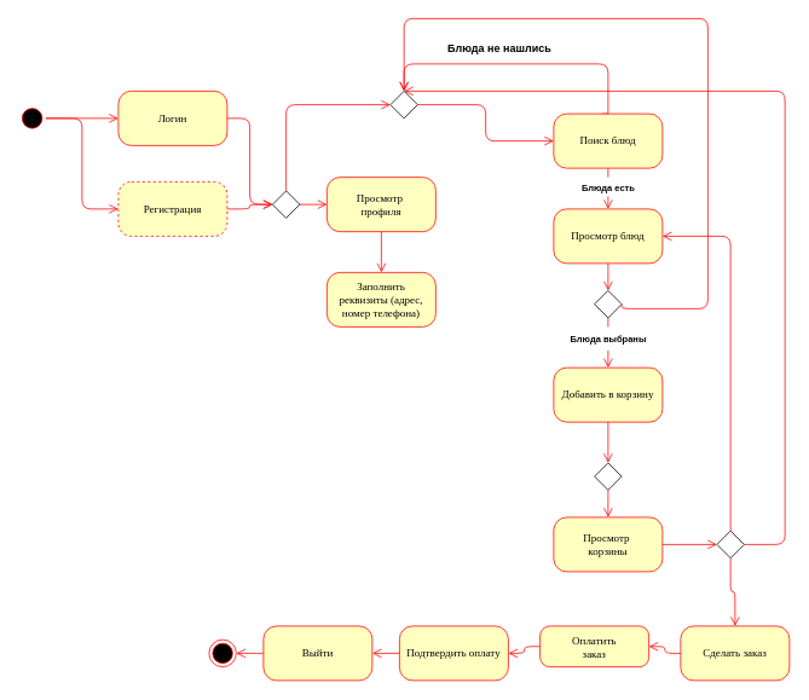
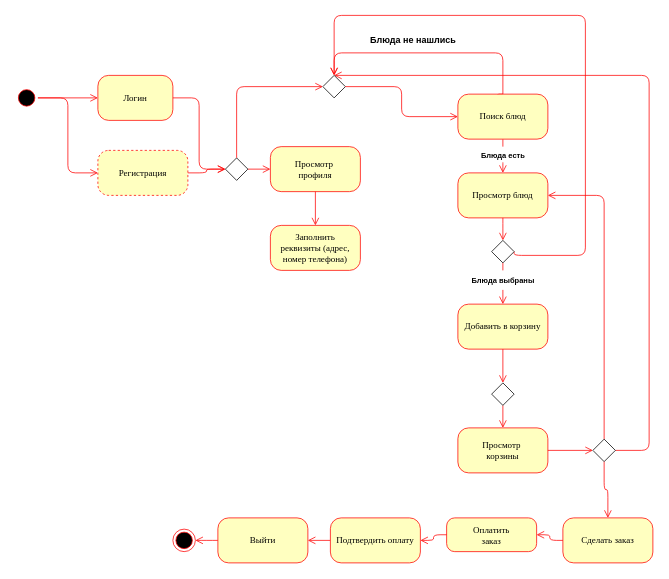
  <mxCell id="0" />
  <mxCell id="1" parent="0" />
  <mxCell id="2" value="" style="ellipse;html=1;shape=startState;fillColor=#000000;strokeColor=#ff0000;rounded=1;shadow=0;comic=0;labelBackgroundColor=none;fontFamily=Verdana;fontSize=12;fontColor=#000000;align=center;direction=south;" parent="1" vertex="1"><mxGeometry x="20" y="115" width="30" height="30" as="geometry" /></mxCell>
  <mxCell id="3" value="Регистрация" style="rounded=1;whiteSpace=wrap;html=1;arcSize=24;fillColor=#ffffc0;strokeColor=#ff0000;shadow=0;comic=0;labelBackgroundColor=none;fontFamily=Verdana;fontSize=12;fontColor=#000000;align=center;dashed=1;" parent="1" vertex="1"><mxGeometry x="130" y="200" width="120" height="60" as="geometry" /></mxCell>
- <mxCell id="4" value="Логин" style="rounded=1;whiteSpace=wrap;html=1;arcSize=24;fillColor=#ffffc0;strokeColor=#ff0000;shadow=0;comic=0;labelBackgroundColor=none;fontFamily=Verdana;fontSize=12;fontColor=#000000;align=center;" parent="1" vertex="1"><mxGeometry x="130" y="100" width="120" height="60" as="geometry" /></mxCell>
+ <mxCell id="4" value="Логин" style="rounded=1;whiteSpace=wrap;html=1;arcSize=24;fillColor=#ffffc0;strokeColor=#ff0000;shadow=0;comic=0;labelBackgroundColor=none;fontFamily=Verdana;fontSize=12;fontColor=#000000;align=center;" parent="1" vertex="1"><mxGeometry x="130" y="100" width="100" height="60" as="geometry" /></mxCell>
  <mxCell id="5" style="edgeStyle=orthogonalEdgeStyle;html=1;labelBackgroundColor=none;endArrow=open;endSize=8;strokeColor=#ff0000;fontFamily=Verdana;fontSize=12;align=left;entryX=0.5;entryY=0;entryDx=0;entryDy=0;exitX=1;exitY=0.5;exitDx=0;exitDy=0;" parent="1" source="33" target="21" edge="1"><mxGeometry relative="1" as="geometry"><mxPoint x="760" y="380" as="sourcePoint" /><mxPoint x="450" y="130" as="targetPoint" /><Array as="points"><mxPoint x="685" y="340" /><mxPoint x="780" y="340" /><mxPoint x="780" y="20" /><mxPoint x="445" y="20" /></Array></mxGeometry></mxCell>
  <mxCell id="6" value="&lt;div&gt;Просмотр&amp;nbsp;&lt;/div&gt;&lt;div&gt;профиля&lt;/div&gt;" style="rounded=1;whiteSpace=wrap;html=1;arcSize=24;fillColor=#ffffc0;strokeColor=#ff0000;shadow=0;comic=0;labelBackgroundColor=none;fontFamily=Verdana;fontSize=12;fontColor=#000000;align=center;" parent="1" vertex="1"><mxGeometry x="360" y="195" width="120" height="60" as="geometry" /></mxCell>
  <mxCell id="7" style="edgeStyle=elbowEdgeStyle;html=1;exitX=0.5;exitY=1;labelBackgroundColor=none;endArrow=open;endSize=8;strokeColor=#ff0000;fontFamily=Verdana;fontSize=12;align=left;exitDx=0;exitDy=0;entryX=0.5;entryY=0;entryDx=0;entryDy=0;" parent="1" source="25" target="8" edge="1"><mxGeometry relative="1" as="geometry"><mxPoint x="710" y="238" as="targetPoint" /></mxGeometry></mxCell>
  <mxCell id="8" value="Просмотр блюд" style="rounded=1;whiteSpace=wrap;html=1;arcSize=24;fillColor=#ffffc0;strokeColor=#ff0000;shadow=0;comic=0;labelBackgroundColor=none;fontFamily=Verdana;fontSize=12;fontColor=#000000;align=center;" parent="1" vertex="1"><mxGeometry x="610" y="230" width="120" height="60" as="geometry" /></mxCell>
  <mxCell id="9" style="edgeStyle=elbowEdgeStyle;html=1;labelBackgroundColor=none;endArrow=open;endSize=8;strokeColor=#ff0000;fontFamily=Verdana;fontSize=12;align=left;entryX=0.5;entryY=0;entryDx=0;entryDy=0;exitX=0.5;exitY=1;exitDx=0;exitDy=0;" parent="1" source="33" target="31" edge="1"><mxGeometry relative="1" as="geometry"><mxPoint x="670" y="475" as="sourcePoint" /></mxGeometry></mxCell>
  <mxCell id="10" style="edgeStyle=orthogonalEdgeStyle;html=1;labelBackgroundColor=none;endArrow=open;endSize=8;strokeColor=#ff0000;fontFamily=Verdana;fontSize=12;align=left;" parent="1" source="2" target="4" edge="1"><mxGeometry relative="1" as="geometry" /></mxCell>
  <mxCell id="11" style="edgeStyle=orthogonalEdgeStyle;html=1;entryX=0;entryY=0.5;labelBackgroundColor=none;endArrow=open;endSize=8;strokeColor=#ff0000;fontFamily=Verdana;fontSize=12;align=left;entryDx=0;entryDy=0;" parent="1" source="2" target="3" edge="1"><mxGeometry relative="1" as="geometry"><Array as="points"><mxPoint x="90" y="130" /><mxPoint x="90" y="230" /></Array></mxGeometry></mxCell>
  <mxCell id="12" style="edgeStyle=orthogonalEdgeStyle;html=1;exitX=1;exitY=0.5;labelBackgroundColor=none;endArrow=open;endSize=8;strokeColor=#ff0000;fontFamily=Verdana;fontSize=12;align=left;entryX=0;entryY=0.5;entryDx=0;entryDy=0;" parent="1" source="20" target="6" edge="1"><mxGeometry relative="1" as="geometry"><mxPoint x="280" y="210" as="targetPoint" /></mxGeometry></mxCell>
  <mxCell id="13" style="edgeStyle=orthogonalEdgeStyle;html=1;exitX=0.5;exitY=0;entryX=1;entryY=0.75;labelBackgroundColor=none;endArrow=open;endSize=8;strokeColor=#ff0000;fontFamily=Verdana;fontSize=12;align=left;" parent="1" source="25" edge="1"><mxGeometry relative="1" as="geometry"><mxPoint x="660" y="210" as="sourcePoint" /><mxPoint x="710" y="160" as="targetPoint" /><Array as="points"><mxPoint x="660" y="180" /><mxPoint x="720" y="180" /><mxPoint x="720" y="160" /></Array></mxGeometry></mxCell>
  <mxCell id="14" style="edgeStyle=orthogonalEdgeStyle;html=1;entryX=0.5;entryY=0;labelBackgroundColor=none;endArrow=open;endSize=8;strokeColor=#ff0000;fontFamily=Verdana;fontSize=12;align=left;entryDx=0;entryDy=0;exitX=0.5;exitY=0;exitDx=0;exitDy=0;" parent="1" source="25" target="21" edge="1"><mxGeometry relative="1" as="geometry"><mxPoint x="640" y="60" as="sourcePoint" /><mxPoint x="310" y="210" as="targetPoint" /><Array as="points"><mxPoint x="670" y="70" /><mxPoint x="445" y="70" /></Array></mxGeometry></mxCell>
  <mxCell id="15" style="edgeStyle=elbowEdgeStyle;html=1;labelBackgroundColor=none;endArrow=open;endSize=8;strokeColor=#ff0000;fontFamily=Verdana;fontSize=12;align=left;exitX=1;exitY=0.5;exitDx=0;exitDy=0;entryX=0.5;entryY=0;entryDx=0;entryDy=0;" parent="1" source="37" target="21" edge="1"><mxGeometry relative="1" as="geometry"><mxPoint x="825" y="590" as="sourcePoint" /><mxPoint x="480" y="40" as="targetPoint" /><Array as="points"><mxPoint x="865" y="340" /></Array></mxGeometry></mxCell>
  <mxCell id="16" style="edgeStyle=elbowEdgeStyle;html=1;labelBackgroundColor=none;endArrow=open;endSize=8;strokeColor=#ff0000;fontFamily=Verdana;fontSize=12;align=left;entryX=1;entryY=0.5;entryDx=0;entryDy=0;exitX=0;exitY=0.5;exitDx=0;exitDy=0;" parent="1" source="42" target="43" edge="1"><mxGeometry relative="1" as="geometry"><mxPoint x="170" y="465" as="sourcePoint" /><mxPoint x="210" y="350" as="targetPoint" /></mxGeometry></mxCell>
  <mxCell id="17" style="edgeStyle=elbowEdgeStyle;html=1;labelBackgroundColor=none;endArrow=open;endSize=8;strokeColor=#ff0000;fontFamily=Verdana;fontSize=12;align=left;exitX=0.5;exitY=1;exitDx=0;exitDy=0;entryX=0.5;entryY=0;entryDx=0;entryDy=0;" parent="1" source="6" target="28" edge="1"><mxGeometry relative="1" as="geometry"><mxPoint x="200" y="495" as="sourcePoint" /><mxPoint x="119.412" y="475" as="targetPoint" /></mxGeometry></mxCell>
  <mxCell id="18" value="" style="edgeStyle=orthogonalEdgeStyle;html=1;labelBackgroundColor=none;endArrow=open;endSize=8;strokeColor=#ff0000;fontFamily=Verdana;fontSize=12;align=left;entryX=0;entryY=0.5;entryDx=0;entryDy=0;" edge="1" parent="1" source="4" target="20"><mxGeometry relative="1" as="geometry"><Array as="points" /><mxPoint x="250" y="130" as="sourcePoint" /><mxPoint x="380" y="220" as="targetPoint" /></mxGeometry></mxCell>
  <mxCell id="19" value="" style="edgeStyle=orthogonalEdgeStyle;html=1;exitX=1;exitY=0.5;labelBackgroundColor=none;endArrow=open;endSize=8;strokeColor=#ff0000;fontFamily=Verdana;fontSize=12;align=left;entryX=0;entryY=0.5;entryDx=0;entryDy=0;" edge="1" parent="1" source="3" target="20"><mxGeometry relative="1" as="geometry"><mxPoint x="250" y="230" as="sourcePoint" /><mxPoint x="380" y="220" as="targetPoint" /></mxGeometry></mxCell>
  <mxCell id="20" value="" style="rhombus;whiteSpace=wrap;html=1;" vertex="1" parent="1"><mxGeometry x="300" y="210" width="30" height="30" as="geometry" /></mxCell>
  <mxCell id="21" value="" style="rhombus;whiteSpace=wrap;html=1;" vertex="1" parent="1"><mxGeometry x="430" y="100" width="30" height="30" as="geometry" /></mxCell>
  <mxCell id="22" style="edgeStyle=orthogonalEdgeStyle;html=1;exitX=0.5;exitY=0;entryX=0;entryY=0.5;labelBackgroundColor=none;endArrow=open;endSize=8;strokeColor=#ff0000;fontFamily=Verdana;fontSize=12;align=left;entryDx=0;entryDy=0;exitDx=0;exitDy=0;" edge="1" parent="1" source="20" target="21"><mxGeometry relative="1" as="geometry"><mxPoint x="490" y="220" as="sourcePoint" /><mxPoint x="680" y="300" as="targetPoint" /></mxGeometry></mxCell>
  <mxCell id="23" style="edgeStyle=orthogonalEdgeStyle;html=1;exitX=1;exitY=0.5;entryX=0;entryY=0.5;labelBackgroundColor=none;endArrow=open;endSize=8;strokeColor=#ff0000;fontFamily=Verdana;fontSize=12;align=left;exitDx=0;exitDy=0;entryDx=0;entryDy=0;" edge="1" parent="1" source="21" target="25"><mxGeometry relative="1" as="geometry"><mxPoint x="540" y="145" as="sourcePoint" /><mxPoint x="730" y="225" as="targetPoint" /></mxGeometry></mxCell>
  <mxCell id="24" value="" style="edgeStyle=orthogonalEdgeStyle;html=1;entryX=0.5;entryY=0;labelBackgroundColor=none;endArrow=open;endSize=8;strokeColor=#ff0000;fontFamily=Verdana;fontSize=12;align=left;entryDx=0;entryDy=0;exitX=0.5;exitY=1;exitDx=0;exitDy=0;" edge="1" parent="1" source="36" target="30"><mxGeometry relative="1" as="geometry"><mxPoint x="590" y="550" as="sourcePoint" /><mxPoint x="510" y="420" as="targetPoint" /></mxGeometry></mxCell>
  <mxCell id="25" value="Поиск блюд" style="rounded=1;whiteSpace=wrap;html=1;arcSize=24;fillColor=#ffffc0;strokeColor=#ff0000;shadow=0;comic=0;labelBackgroundColor=none;fontFamily=Verdana;fontSize=12;fontColor=#000000;align=center;" parent="1" vertex="1"><mxGeometry x="610" y="125" width="120" height="60" as="geometry" /></mxCell>
  <mxCell id="26" value="&lt;div&gt;&lt;font style=&quot;font-size: 10px;&quot;&gt;Блюда есть&lt;/font&gt;&lt;br&gt;&lt;/div&gt;" style="text;align=center;fontStyle=1;verticalAlign=middle;spacingLeft=3;spacingRight=3;strokeColor=none;rotatable=0;points=[[0,0.5],[1,0.5]];portConstraint=eastwest;html=1;fillColor=#FFFFFF;" vertex="1" parent="1"><mxGeometry x="645" y="195" width="50" height="21" as="geometry" /></mxCell>
  <mxCell id="27" value="Блюда не нашлись" style="text;align=center;fontStyle=1;verticalAlign=middle;spacingLeft=3;spacingRight=3;strokeColor=none;rotatable=0;points=[[0,0.5],[1,0.5]];portConstraint=eastwest;html=1;" vertex="1" parent="1"><mxGeometry x="510" y="40" width="80" height="26" as="geometry" /></mxCell>
  <mxCell id="28" value="&lt;div&gt;Заполнить &lt;br&gt;&lt;/div&gt;&lt;div&gt;реквизиты (адрес, номер телефона)&lt;br&gt;&lt;/div&gt;" style="rounded=1;whiteSpace=wrap;html=1;arcSize=24;fillColor=#ffffc0;strokeColor=#ff0000;shadow=0;comic=0;labelBackgroundColor=none;fontFamily=Verdana;fontSize=12;fontColor=#000000;align=center;" vertex="1" parent="1"><mxGeometry x="360" y="300" width="120" height="60" as="geometry" /></mxCell>
  <mxCell id="29" value="Сделать заказ" style="rounded=1;whiteSpace=wrap;html=1;arcSize=24;fillColor=#ffffc0;strokeColor=#ff0000;shadow=0;comic=0;labelBackgroundColor=none;fontFamily=Verdana;fontSize=12;fontColor=#000000;align=center;" vertex="1" parent="1"><mxGeometry x="750" y="690" width="120" height="60" as="geometry" /></mxCell>
  <mxCell id="30" value="&lt;div&gt;Просмотр&amp;nbsp;&lt;/div&gt;&lt;div&gt;корзины&lt;/div&gt;" style="rounded=1;whiteSpace=wrap;html=1;arcSize=24;fillColor=#ffffc0;strokeColor=#ff0000;shadow=0;comic=0;labelBackgroundColor=none;fontFamily=Verdana;fontSize=12;fontColor=#000000;align=center;" vertex="1" parent="1"><mxGeometry x="610" y="570" width="120" height="60" as="geometry" /></mxCell>
  <mxCell id="31" value="Добавить в корзину" style="rounded=1;whiteSpace=wrap;html=1;arcSize=24;fillColor=#ffffc0;strokeColor=#ff0000;shadow=0;comic=0;labelBackgroundColor=none;fontFamily=Verdana;fontSize=12;fontColor=#000000;align=center;" vertex="1" parent="1"><mxGeometry x="610" y="405" width="120" height="60" as="geometry" /></mxCell>
  <mxCell id="32" value="" style="edgeStyle=elbowEdgeStyle;html=1;labelBackgroundColor=none;endArrow=open;endSize=8;strokeColor=#ff0000;fontFamily=Verdana;fontSize=12;align=left;entryX=0.5;entryY=0;entryDx=0;entryDy=0;exitX=0.5;exitY=1;exitDx=0;exitDy=0;" edge="1" parent="1" source="8" target="33"><mxGeometry relative="1" as="geometry"><mxPoint x="670" y="280" as="sourcePoint" /><mxPoint x="670" y="405" as="targetPoint" /></mxGeometry></mxCell>
  <mxCell id="33" value="" style="rhombus;whiteSpace=wrap;html=1;" vertex="1" parent="1"><mxGeometry x="655" y="320" width="30" height="30" as="geometry" /></mxCell>
  <mxCell id="34" value="&lt;font style=&quot;font-size: 10px;&quot;&gt;Блюда выбраны&lt;/font&gt;" style="text;align=center;fontStyle=1;verticalAlign=middle;spacingLeft=3;spacingRight=3;strokeColor=none;rotatable=0;points=[[0,0.5],[1,0.5]];portConstraint=eastwest;html=1;shadow=0;fillColor=#FFFFFF;" vertex="1" parent="1"><mxGeometry x="620" y="360" width="100" height="26" as="geometry" /></mxCell>
  <mxCell id="35" value="" style="edgeStyle=orthogonalEdgeStyle;html=1;entryX=0.5;entryY=0;labelBackgroundColor=none;endArrow=open;endSize=8;strokeColor=#ff0000;fontFamily=Verdana;fontSize=12;align=left;entryDx=0;entryDy=0;exitX=0.5;exitY=1;exitDx=0;exitDy=0;" edge="1" parent="1" source="31" target="36"><mxGeometry relative="1" as="geometry"><mxPoint x="670" y="465" as="sourcePoint" /><mxPoint x="670" y="600" as="targetPoint" /></mxGeometry></mxCell>
  <mxCell id="36" value="" style="rhombus;whiteSpace=wrap;html=1;" vertex="1" parent="1"><mxGeometry x="655" y="510" width="30" height="30" as="geometry" /></mxCell>
  <mxCell id="37" value="" style="rhombus;whiteSpace=wrap;html=1;" vertex="1" parent="1"><mxGeometry x="790" y="585" width="30" height="30" as="geometry" /></mxCell>
  <mxCell id="38" value="" style="edgeStyle=orthogonalEdgeStyle;html=1;labelBackgroundColor=none;endArrow=open;endSize=8;strokeColor=#ff0000;fontFamily=Verdana;fontSize=12;align=left;exitX=0.5;exitY=1;exitDx=0;exitDy=0;" edge="1" parent="1" source="37" target="29"><mxGeometry relative="1" as="geometry"><mxPoint x="479.17" y="460" as="sourcePoint" /><mxPoint x="479.17" y="520" as="targetPoint" /></mxGeometry></mxCell>
  <mxCell id="39" value="" style="edgeStyle=orthogonalEdgeStyle;html=1;entryX=0;entryY=0.5;labelBackgroundColor=none;endArrow=open;endSize=8;strokeColor=#ff0000;fontFamily=Verdana;fontSize=12;align=left;entryDx=0;entryDy=0;exitX=1;exitY=0.5;exitDx=0;exitDy=0;" edge="1" parent="1" source="30" target="37"><mxGeometry relative="1" as="geometry"><mxPoint x="520" y="430" as="sourcePoint" /><mxPoint x="520" y="490" as="targetPoint" /></mxGeometry></mxCell>
  <mxCell id="40" value="" style="edgeStyle=orthogonalEdgeStyle;html=1;entryX=1;entryY=0.5;labelBackgroundColor=none;endArrow=open;endSize=8;strokeColor=#ff0000;fontFamily=Verdana;fontSize=12;align=left;entryDx=0;entryDy=0;exitX=0.5;exitY=0;exitDx=0;exitDy=0;" edge="1" parent="1" source="37" target="8"><mxGeometry relative="1" as="geometry"><mxPoint x="460" y="540" as="sourcePoint" /><mxPoint x="460" y="600" as="targetPoint" /></mxGeometry></mxCell>
  <mxCell id="41" value="&lt;div&gt;Оплатить&lt;/div&gt;&lt;div&gt;заказ&lt;br&gt;&lt;/div&gt;" style="rounded=1;whiteSpace=wrap;html=1;arcSize=24;fillColor=#ffffc0;strokeColor=#ff0000;shadow=0;comic=0;labelBackgroundColor=none;fontFamily=Verdana;fontSize=12;fontColor=#000000;align=center;" vertex="1" parent="1"><mxGeometry x="595" y="690" width="120" height="45" as="geometry" /></mxCell>
  <mxCell id="42" value="Выйти" style="rounded=1;whiteSpace=wrap;html=1;arcSize=24;fillColor=#ffffc0;strokeColor=#ff0000;shadow=0;comic=0;labelBackgroundColor=none;fontFamily=Verdana;fontSize=12;fontColor=#000000;align=center;" vertex="1" parent="1"><mxGeometry x="290" y="690" width="120" height="60" as="geometry" /></mxCell>
  <mxCell id="43" value="" style="ellipse;html=1;shape=endState;fillColor=#000000;strokeColor=#ff0000;align=center;verticalAlign=middle;spacingLeft=3;spacingRight=3;fontFamily=Helvetica;fontSize=12;fontColor=default;fontStyle=1;" vertex="1" parent="1"><mxGeometry x="230" y="705" width="30" height="30" as="geometry" /></mxCell>
  <mxCell id="44" value="" style="edgeStyle=orthogonalEdgeStyle;html=1;labelBackgroundColor=none;endArrow=open;endSize=8;strokeColor=#ff0000;fontFamily=Verdana;fontSize=12;align=left;exitX=0;exitY=0.5;exitDx=0;exitDy=0;entryX=1;entryY=0.5;entryDx=0;entryDy=0;" edge="1" parent="1" source="29" target="41"><mxGeometry relative="1" as="geometry"><mxPoint x="815" y="625" as="sourcePoint" /><mxPoint x="820" y="700" as="targetPoint" /></mxGeometry></mxCell>
  <mxCell id="45" value="" style="edgeStyle=orthogonalEdgeStyle;html=1;labelBackgroundColor=none;endArrow=open;endSize=8;strokeColor=#ff0000;fontFamily=Verdana;fontSize=12;align=left;exitX=0;exitY=0.5;exitDx=0;exitDy=0;entryX=1;entryY=0.5;entryDx=0;entryDy=0;" edge="1" parent="1" source="47" target="42"><mxGeometry relative="1" as="geometry"><mxPoint x="825" y="635" as="sourcePoint" /><mxPoint x="830" y="710" as="targetPoint" /></mxGeometry></mxCell>
  <mxCell id="46" value="" style="edgeStyle=orthogonalEdgeStyle;html=1;labelBackgroundColor=none;endArrow=open;endSize=8;strokeColor=#ff0000;fontFamily=Verdana;fontSize=12;align=left;exitX=0;exitY=0.5;exitDx=0;exitDy=0;entryX=1;entryY=0.5;entryDx=0;entryDy=0;" edge="1" parent="1" source="41" target="47"><mxGeometry relative="1" as="geometry"><mxPoint x="595" y="720" as="sourcePoint" /><mxPoint x="410" y="720" as="targetPoint" /></mxGeometry></mxCell>
  <mxCell id="47" value="Подтвердить оплату" style="rounded=1;whiteSpace=wrap;html=1;arcSize=24;fillColor=#ffffc0;strokeColor=#ff0000;shadow=0;comic=0;labelBackgroundColor=none;fontFamily=Verdana;fontSize=12;fontColor=#000000;align=center;" vertex="1" parent="1"><mxGeometry x="440" y="690" width="120" height="60" as="geometry" /></mxCell>
